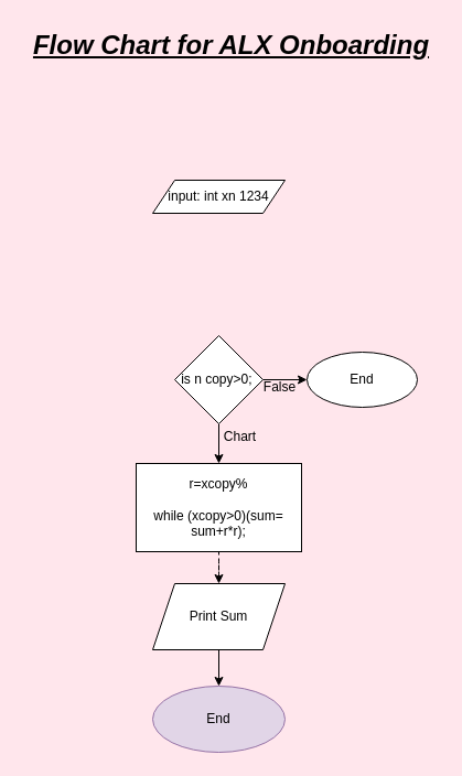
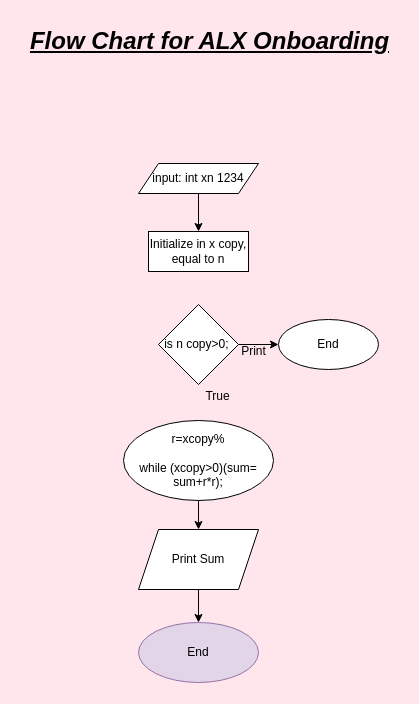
  <mxCell id="0" />
  <mxCell id="1" parent="0" />
- <mxCell id="2" value="" style="edgeStyle=orthogonalEdgeStyle;rounded=0;orthogonalLoop=1;jettySize=auto;html=1;" edge="1" parent="1" source="4" target="10"><mxGeometry relative="1" as="geometry" /></mxCell>
  <mxCell id="3" value="" style="edgeStyle=orthogonalEdgeStyle;rounded=0;orthogonalLoop=1;jettySize=auto;html=1;" edge="1" parent="1" source="4" target="8"><mxGeometry relative="1" as="geometry" /></mxCell>
  <mxCell id="4" value="is n copy&amp;gt;0;&amp;nbsp;" style="rhombus;whiteSpace=wrap;html=1;" vertex="1" parent="1"><mxGeometry x="158" y="304" width="80" height="80" as="geometry" /></mxCell>
+ <mxCell id="5" value="" style="edgeStyle=orthogonalEdgeStyle;rounded=0;orthogonalLoop=1;jettySize=auto;html=1;" edge="1" parent="1" source="6" target="7"><mxGeometry relative="1" as="geometry" /></mxCell>
  <mxCell id="6" value="input: int xn 1234" style="shape=parallelogram;perimeter=parallelogramPerimeter;whiteSpace=wrap;html=1;fixedSize=1;" vertex="1" parent="1"><mxGeometry x="138" y="163" width="120" height="30" as="geometry" /></mxCell>
+ <mxCell id="7" value="Initialize in x copy, equal to n" style="rounded=0;whiteSpace=wrap;html=1;" vertex="1" parent="1"><mxGeometry x="148" y="231" width="100" height="40" as="geometry" /></mxCell>
  <mxCell id="8" value="End" style="ellipse;whiteSpace=wrap;html=1;" vertex="1" parent="1"><mxGeometry x="278" y="319" width="100" height="50" as="geometry" /></mxCell>
- <mxCell id="9" value="" style="edgeStyle=orthogonalEdgeStyle;rounded=0;orthogonalLoop=1;jettySize=auto;html=1;dashed=1;" edge="1" parent="1" source="10" target="13"><mxGeometry relative="1" as="geometry" /></mxCell>
- <mxCell id="10" value="r=xcopy%&lt;br&gt;&lt;br&gt;while (xcopy&amp;gt;0)(sum= sum+r*r);" style="rounded=0;whiteSpace=wrap;html=1;" vertex="1" parent="1"><mxGeometry x="123" y="420" width="150" height="80" as="geometry" /></mxCell>
- <mxCell id="11" value="False" style="text;html=1;align=center;verticalAlign=middle;resizable=0;points=[];autosize=1;strokeColor=none;fillColor=none;" vertex="1" parent="1"><mxGeometry x="228" y="336" width="50" height="30" as="geometry" /></mxCell>
+ <mxCell id="9" value="" style="edgeStyle=orthogonalEdgeStyle;rounded=0;orthogonalLoop=1;jettySize=auto;html=1;" edge="1" parent="1" source="10" target="13"><mxGeometry relative="1" as="geometry" /></mxCell>
+ <mxCell id="10" value="r=xcopy%&lt;br&gt;&lt;br&gt;while (xcopy&amp;gt;0)(sum= sum+r*r);" style="ellipse;whiteSpace=wrap;html=1;" vertex="1" parent="1"><mxGeometry x="123" y="420" width="150" height="80" as="geometry" /></mxCell>
+ <mxCell id="11" value="Print" style="text;html=1;align=center;verticalAlign=middle;resizable=0;points=[];autosize=1;strokeColor=none;fillColor=none;" vertex="1" parent="1"><mxGeometry x="228" y="336" width="50" height="30" as="geometry" /></mxCell>
  <mxCell id="12" value="" style="edgeStyle=orthogonalEdgeStyle;rounded=0;orthogonalLoop=1;jettySize=auto;html=1;" edge="1" parent="1" source="13" target="15"><mxGeometry relative="1" as="geometry" /></mxCell>
  <mxCell id="13" value="Print Sum" style="shape=parallelogram;perimeter=parallelogramPerimeter;whiteSpace=wrap;html=1;fixedSize=1;" vertex="1" parent="1"><mxGeometry x="138" y="529" width="120" height="60" as="geometry" /></mxCell>
- <mxCell id="14" value="Chart" style="text;html=1;align=center;verticalAlign=middle;resizable=0;points=[];autosize=1;strokeColor=none;fillColor=none;" vertex="1" parent="1"><mxGeometry x="192" y="381" width="50" height="30" as="geometry" /></mxCell>
+ <mxCell id="14" value="True" style="text;html=1;align=center;verticalAlign=middle;resizable=0;points=[];autosize=1;strokeColor=none;fillColor=none;" vertex="1" parent="1"><mxGeometry x="192" y="381" width="50" height="30" as="geometry" /></mxCell>
  <mxCell id="15" value="End" style="ellipse;whiteSpace=wrap;html=1;fillColor=#e1d5e7;strokeColor=#9673a6;" vertex="1" parent="1"><mxGeometry x="138" y="622" width="120" height="60" as="geometry" /></mxCell>
  <mxCell id="16" value="&lt;font style=&quot;font-size: 24px;&quot;&gt;&lt;i&gt;&lt;b&gt;&lt;u&gt;Flow Chart for ALX Onboarding&lt;/u&gt;&lt;/b&gt;&lt;/i&gt;&lt;/font&gt;" style="text;html=1;align=center;verticalAlign=middle;resizable=0;points=[];autosize=1;strokeColor=none;fillColor=none;shadow=0;sketch=0;rounded=0;" vertex="1" parent="1"><mxGeometry x="20" y="20" width="377" height="41" as="geometry" /></mxCell>
